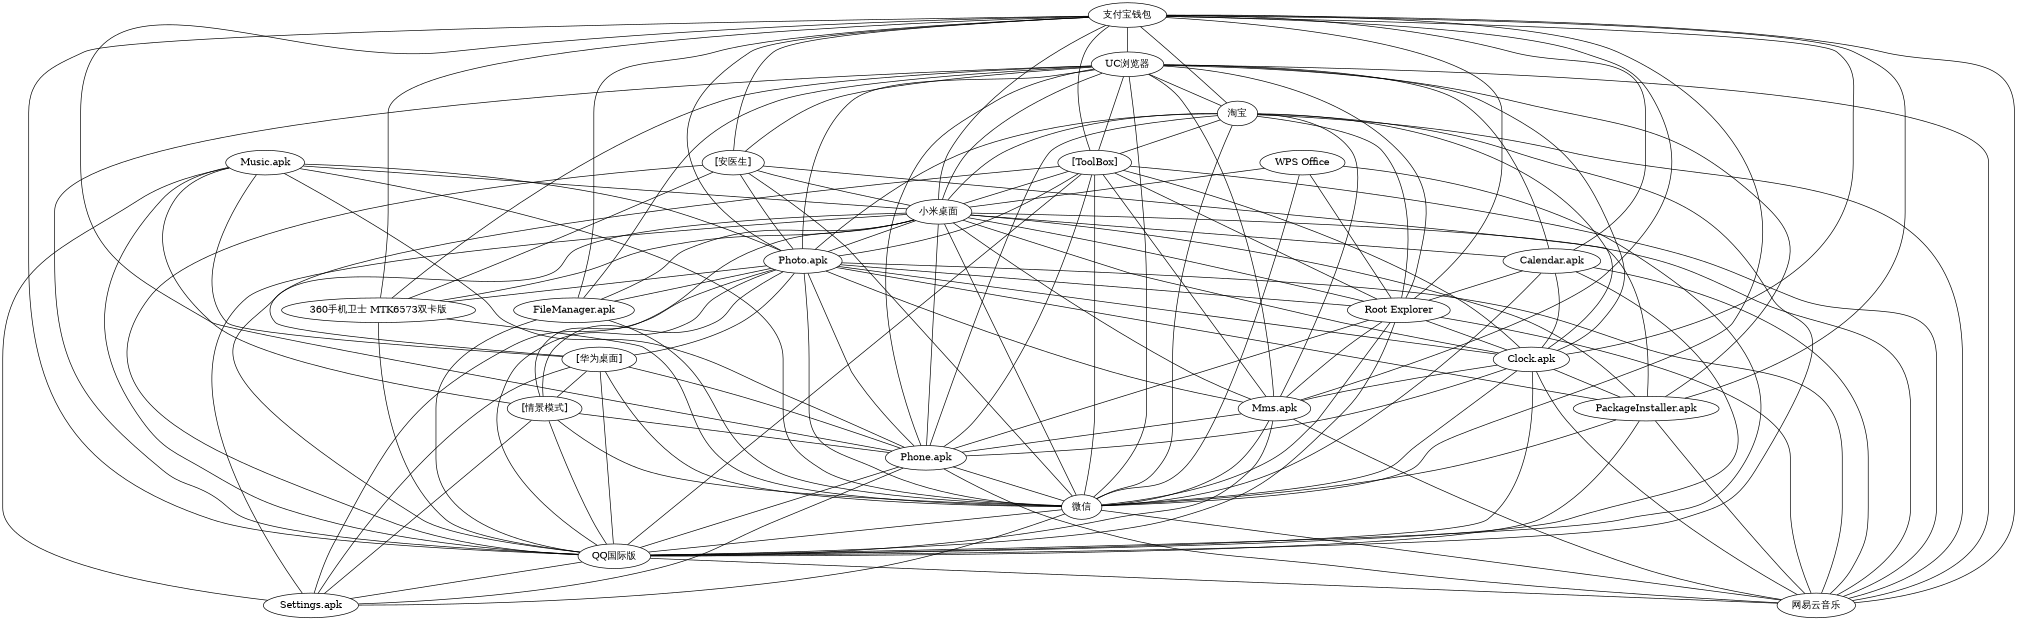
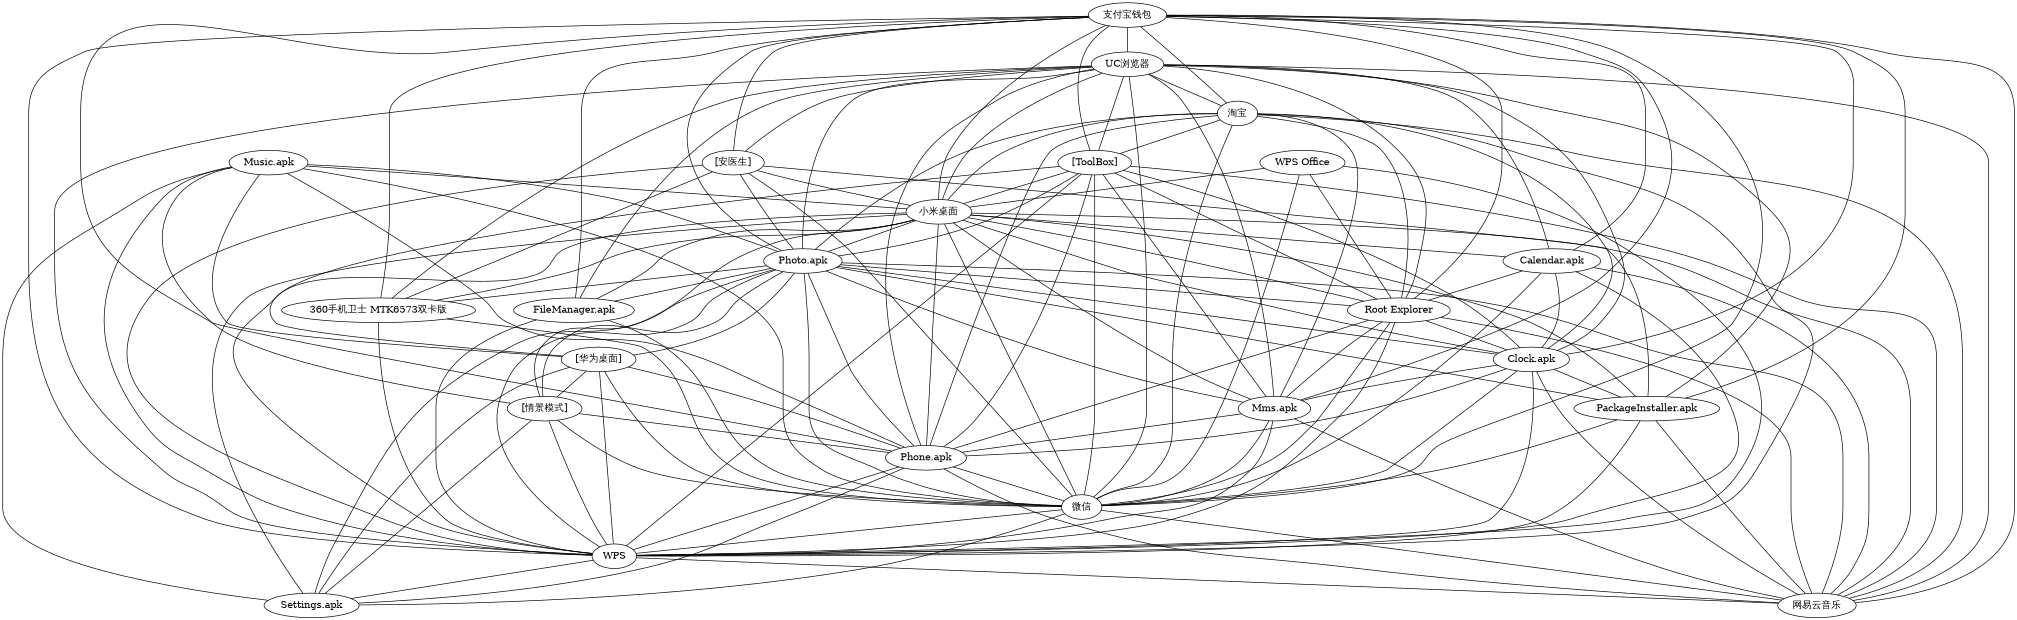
  strict graph {
    edge [weights="[0, 0, 0, 0, 0, 0, 1]"]
    "支付宝钱包"
    "UC浏览器"
    "[安医生]"
    "淘宝"
    "[ToolBox]"
    "小米桌面"
    "Photo.apk"
    "Calendar.apk"
    "Root Explorer"
    "360手机卫士 MTK6573双卡版"
    "FileManager.apk"
    "Clock.apk"
    "Mms.apk"
    "PackageInstaller.apk"
    "Phone.apk"
    "微信"
-   "QQ国际版"
+   "QQ国际版" [label=WPS]
    "网易云音乐"
    "[华为桌面]"
    "[情景模式]"
    "Settings.apk"
    "Music.apk"
    "WPS Office"
    "支付宝钱包" -- "UC浏览器" [weights="[0, 0, 0, 0, 0, 0, 9]"]
    "支付宝钱包" -- "[安医生]" [weights="[0, 0, 0, 0, 0, 0, 2]"]
    "支付宝钱包" -- "淘宝"
    "支付宝钱包" -- "[ToolBox]"
    "支付宝钱包" -- "小米桌面" [weights="[0, 0, 0, 0, 0, 0, 13]"]
    "支付宝钱包" -- "Photo.apk" [weights="[0, 0, 0, 0, 0, 0, 3]"]
    "支付宝钱包" -- "Calendar.apk"
    "支付宝钱包" -- "Root Explorer" [weights="[0, 0, 0, 0, 0, 0, 2]"]
    "支付宝钱包" -- "360手机卫士 MTK6573双卡版"
    "支付宝钱包" -- "FileManager.apk"
    "支付宝钱包" -- "Clock.apk" [weights="[0, 0, 0, 0, 0, 0, 5]"]
    "支付宝钱包" -- "Mms.apk" [weights="[0, 0, 0, 0, 0, 0, 2]"]
    "支付宝钱包" -- "PackageInstaller.apk"
    "支付宝钱包" -- "Phone.apk" [weights="[0, 0, 0, 0, 0, 0, 3]"]
    "支付宝钱包" -- "微信" [weights="[0, 0, 0, 0, 0, 0, 13]"]
    "支付宝钱包" -- "QQ国际版" [weights="[0, 0, 0, 0, 0, 0, 13]"]
    "支付宝钱包" -- "网易云音乐" [weights="[0, 0, 0, 0, 0, 0, 3]"]
    "UC浏览器" -- "[安医生]" [weights="[0, 0, 0, 0, 0, 0, 2]"]
    "UC浏览器" -- "淘宝"
    "UC浏览器" -- "[ToolBox]"
    "UC浏览器" -- "小米桌面" [weights="[0, 0, 0, 0, 0, 0, 25]"]
    "UC浏览器" -- "Photo.apk" [weights="[0, 0, 0, 0, 0, 0, 4]"]
    "UC浏览器" -- "Calendar.apk"
    "UC浏览器" -- "Root Explorer" [weights="[0, 0, 0, 0, 0, 0, 3]"]
    "UC浏览器" -- "360手机卫士 MTK6573双卡版"
    "UC浏览器" -- "FileManager.apk"
    "UC浏览器" -- "Clock.apk" [weights="[0, 0, 0, 0, 0, 0, 6]"]
    "UC浏览器" -- "Mms.apk" [weights="[0, 0, 0, 0, 0, 0, 2]"]
    "UC浏览器" -- "PackageInstaller.apk" [weights="[0, 0, 0, 0, 0, 0, 2]"]
    "UC浏览器" -- "Phone.apk" [weights="[0, 0, 0, 0, 0, 0, 5]"]
    "UC浏览器" -- "微信" [weights="[0, 0, 0, 0, 0, 0, 24]"]
    "UC浏览器" -- "QQ国际版" [weights="[0, 0, 0, 0, 0, 0, 23]"]
    "UC浏览器" -- "网易云音乐" [weights="[0, 0, 0, 0, 0, 0, 11]"]
    "[安医生]" -- "小米桌面" [weights="[0, 0, 0, 0, 0, 0, 2]"]
    "[安医生]" -- "Photo.apk"
    "[安医生]" -- "360手机卫士 MTK6573双卡版"
    "[安医生]" -- "PackageInstaller.apk"
    "[安医生]" -- "微信" [weights="[0, 0, 0, 0, 0, 0, 2]"]
    "[安医生]" -- "QQ国际版" [weights="[0, 0, 0, 0, 0, 0, 2]"]
    "淘宝" -- "[ToolBox]"
    "淘宝" -- "小米桌面"
    "淘宝" -- "Photo.apk"
    "淘宝" -- "Root Explorer"
    "淘宝" -- "Clock.apk"
    "淘宝" -- "Mms.apk"
    "淘宝" -- "Phone.apk"
    "淘宝" -- "微信"
    "淘宝" -- "QQ国际版"
    "淘宝" -- "网易云音乐"
    "[ToolBox]" -- "小米桌面" [weights="[0, 0, 0, 0, 0, 0, 3]"]
    "[ToolBox]" -- "Photo.apk"
    "[ToolBox]" -- "Root Explorer" [weights="[0, 0, 0, 0, 0, 0, 2]"]
    "[ToolBox]" -- "Clock.apk" [weights="[0, 0, 0, 0, 0, 0, 2]"]
    "[ToolBox]" -- "Mms.apk" [weights="[0, 0, 0, 0, 0, 0, 2]"]
    "[ToolBox]" -- "Phone.apk"
    "[ToolBox]" -- "微信" [weights="[0, 0, 0, 0, 0, 0, 3]"]
    "[ToolBox]" -- "QQ国际版" [weights="[0, 0, 0, 0, 0, 0, 3]"]
    "[ToolBox]" -- "网易云音乐"
    "[ToolBox]" -- "[华为桌面]"
    "小米桌面" -- "Photo.apk" [weights="[0, 0, 0, 0, 0, 0, 8]"]
    "小米桌面" -- "Calendar.apk"
    "小米桌面" -- "Root Explorer" [weights="[0, 0, 0, 0, 0, 0, 5]"]
    "小米桌面" -- "360手机卫士 MTK6573双卡版"
    "小米桌面" -- "FileManager.apk"
    "小米桌面" -- "Clock.apk" [weights="[0, 0, 0, 0, 0, 0, 16]"]
    "小米桌面" -- "Mms.apk" [weights="[0, 0, 0, 0, 0, 0, 4]"]
    "小米桌面" -- "PackageInstaller.apk" [weights="[0, 0, 0, 0, 0, 0, 4]"]
    "小米桌面" -- "Phone.apk" [weights="[0, 0, 0, 0, 0, 0, 11]"]
    "小米桌面" -- "微信" [weights="[0, 0, 0, 0, 0, 0, 56]"]
    "小米桌面" -- "QQ国际版" [weights="[0, 0, 0, 0, 0, 0, 55]"]
    "小米桌面" -- "网易云音乐" [weights="[0, 0, 0, 0, 0, 0, 16]"]
    "小米桌面" -- "[情景模式]"
    "小米桌面" -- "Settings.apk"
    "Photo.apk" -- "Root Explorer"
    "Photo.apk" -- "360手机卫士 MTK6573双卡版"
    "Photo.apk" -- "FileManager.apk"
    "Photo.apk" -- "Clock.apk" [weights="[0, 0, 0, 0, 0, 0, 3]"]
    "Photo.apk" -- "Mms.apk"
    "Photo.apk" -- "PackageInstaller.apk"
    "Photo.apk" -- "Phone.apk" [weights="[0, 0, 0, 0, 0, 0, 3]"]
    "Photo.apk" -- "微信" [weights="[0, 0, 0, 0, 0, 0, 7]"]
    "Photo.apk" -- "QQ国际版" [weights="[0, 0, 0, 0, 0, 0, 8]"]
    "Photo.apk" -- "网易云音乐" [weights="[0, 0, 0, 0, 0, 0, 3]"]
    "Photo.apk" -- "[华为桌面]"
    "Photo.apk" -- "[情景模式]"
    "Photo.apk" -- "Settings.apk"
    "Calendar.apk" -- "Root Explorer"
    "Calendar.apk" -- "Clock.apk"
    "Calendar.apk" -- "微信"
    "Calendar.apk" -- "QQ国际版"
    "Calendar.apk" -- "网易云音乐"
    "Root Explorer" -- "Clock.apk" [weights="[0, 0, 0, 0, 0, 0, 3]"]
    "Root Explorer" -- "Mms.apk" [weights="[0, 0, 0, 0, 0, 0, 2]"]
    "Root Explorer" -- "Phone.apk"
    "Root Explorer" -- "微信" [weights="[0, 0, 0, 0, 0, 0, 5]"]
    "Root Explorer" -- "QQ国际版" [weights="[0, 0, 0, 0, 0, 0, 5]"]
    "Root Explorer" -- "网易云音乐" [weights="[0, 0, 0, 0, 0, 0, 3]"]
    "360手机卫士 MTK6573双卡版" -- "微信"
    "360手机卫士 MTK6573双卡版" -- "QQ国际版"
    "FileManager.apk" -- "微信"
    "FileManager.apk" -- "QQ国际版"
    "Clock.apk" -- "Mms.apk"
    "Clock.apk" -- "PackageInstaller.apk" [weights="[0, 0, 0, 0, 0, 0, 2]"]
    "Clock.apk" -- "Phone.apk" [weights="[0, 0, 0, 0, 0, 0, 2]"]
    "Clock.apk" -- "微信" [weights="[0, 0, 0, 0, 0, 0, 13]"]
    "Clock.apk" -- "QQ国际版" [weights="[0, 0, 0, 0, 0, 0, 13]"]
    "Clock.apk" -- "网易云音乐" [weights="[0, 0, 0, 0, 0, 0, 7]"]
    "Mms.apk" -- "Phone.apk" [weights="[0, 0, 0, 0, 0, 0, 2]"]
    "Mms.apk" -- "微信" [weights="[0, 0, 0, 0, 0, 0, 4]"]
    "Mms.apk" -- "QQ国际版" [weights="[0, 0, 0, 0, 0, 0, 4]"]
    "Mms.apk" -- "网易云音乐" [weights="[0, 0, 0, 0, 0, 0, 2]"]
    "PackageInstaller.apk" -- "微信" [weights="[0, 0, 0, 0, 0, 0, 3]"]
    "PackageInstaller.apk" -- "QQ国际版" [weights="[0, 0, 0, 0, 0, 0, 4]"]
    "PackageInstaller.apk" -- "网易云音乐"
    "Phone.apk" -- "微信" [weights="[0, 0, 0, 0, 0, 0, 10]"]
    "Phone.apk" -- "QQ国际版" [weights="[0, 0, 0, 0, 0, 0, 9]"]
    "Phone.apk" -- "网易云音乐" [weights="[0, 0, 0, 0, 0, 0, 4]"]
    "Phone.apk" -- "Settings.apk"
    "微信" -- "QQ国际版" [weights="[0, 0, 0, 0, 0, 0, 52]"]
    "微信" -- "网易云音乐" [weights="[0, 0, 0, 0, 0, 0, 14]"]
    "微信" -- "Settings.apk"
    "QQ国际版" -- "网易云音乐" [weights="[0, 0, 0, 0, 0, 0, 14]"]
    "QQ国际版" -- "Settings.apk"
    "[华为桌面]" -- "Phone.apk"
    "[华为桌面]" -- "微信"
    "[华为桌面]" -- "QQ国际版"
    "[华为桌面]" -- "[情景模式]"
    "[华为桌面]" -- "Settings.apk"
    "[情景模式]" -- "Phone.apk"
    "[情景模式]" -- "微信"
    "[情景模式]" -- "QQ国际版"
    "[情景模式]" -- "Settings.apk"
    "Music.apk" -- "小米桌面"
    "Music.apk" -- "Photo.apk"
    "Music.apk" -- "Phone.apk"
    "Music.apk" -- "微信"
    "Music.apk" -- "QQ国际版"
    "Music.apk" -- "[华为桌面]"
    "Music.apk" -- "[情景模式]"
    "Music.apk" -- "Settings.apk"
    "WPS Office" -- "小米桌面"
    "WPS Office" -- "Root Explorer"
    "WPS Office" -- "微信"
    "WPS Office" -- "QQ国际版"
  }
